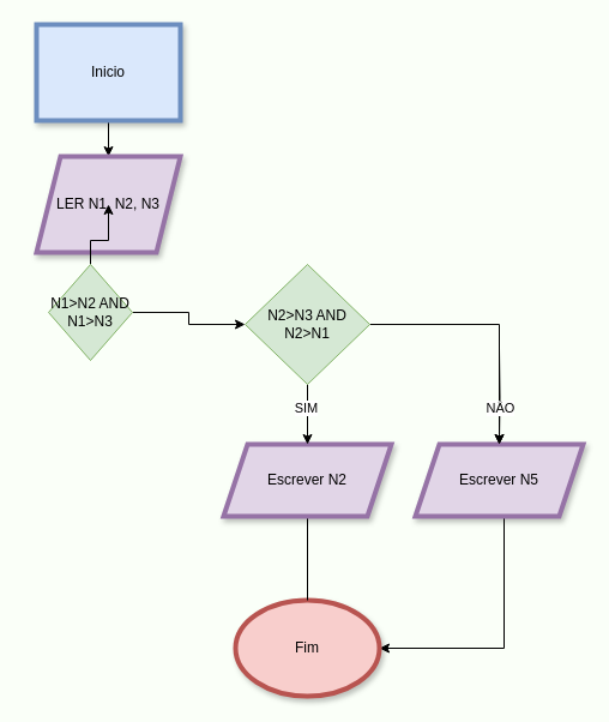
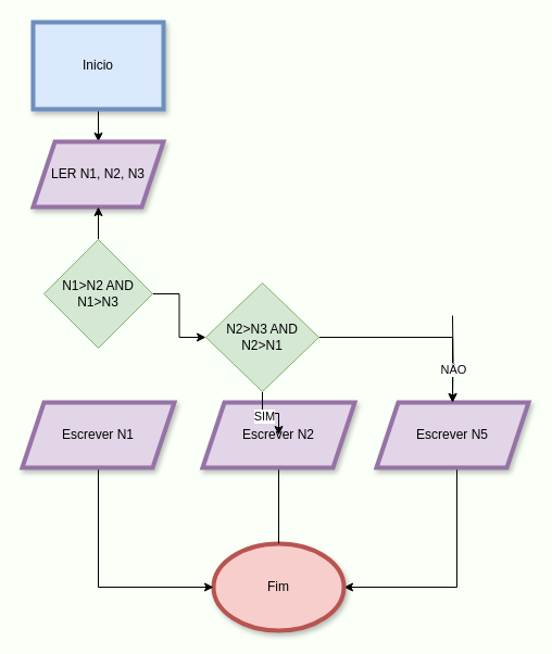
  <mxCell id="0" />
  <mxCell id="1" parent="0" />
  <mxCell id="2" style="edgeStyle=orthogonalEdgeStyle;rounded=0;orthogonalLoop=1;jettySize=auto;html=1;" parent="1" source="3" target="4" edge="1"><mxGeometry relative="1" as="geometry" /></mxCell>
  <mxCell id="3" value="Inicio" style="whiteSpace=wrap;html=1;fillColor=#dae8fc;strokeColor=#6c8ebf;strokeWidth=4;shadow=1;rounded=0;" parent="1" vertex="1"><mxGeometry x="30" y="20" width="120" height="80" as="geometry" /></mxCell>
- <mxCell id="4" value="LER N1, N2, N3" style="shape=parallelogram;perimeter=parallelogramPerimeter;whiteSpace=wrap;html=1;fixedSize=1;fillColor=#e1d5e7;strokeColor=#9673a6;strokeWidth=4;shadow=1;" parent="1" vertex="1"><mxGeometry x="30" y="130" width="120" height="80" as="geometry" /></mxCell>
+ <mxCell id="4" value="LER N1, N2, N3" style="shape=parallelogram;perimeter=parallelogramPerimeter;whiteSpace=wrap;html=1;fixedSize=1;fillColor=#e1d5e7;strokeColor=#9673a6;strokeWidth=4;shadow=1;" parent="1" vertex="1"><mxGeometry x="30" y="130" width="120" height="60" as="geometry" /></mxCell>
  <mxCell id="5" style="edgeStyle=orthogonalEdgeStyle;rounded=0;orthogonalLoop=1;jettySize=auto;html=1;entryX=1;entryY=0.5;entryDx=0;entryDy=0;" edge="1" parent="1" source="6" target="7"><mxGeometry relative="1" as="geometry"><Array as="points"><mxPoint x="420" y="540" /></Array></mxGeometry></mxCell>
  <mxCell id="6" value="Escrever N5" style="shape=parallelogram;perimeter=parallelogramPerimeter;whiteSpace=wrap;html=1;fixedSize=1;fillColor=#e1d5e7;strokeColor=#9673a6;strokeWidth=4;shadow=1;" parent="1" vertex="1"><mxGeometry x="346" y="370" width="140" height="60" as="geometry" /></mxCell>
  <mxCell id="7" value="Fim" style="ellipse;whiteSpace=wrap;html=1;fillColor=#f8cecc;strokeColor=#b85450;strokeWidth=4;shadow=1;" parent="1" vertex="1"><mxGeometry x="196" y="500" width="120" height="80" as="geometry" /></mxCell>
+ <mxCell id="8" style="edgeStyle=orthogonalEdgeStyle;rounded=0;orthogonalLoop=1;jettySize=auto;html=1;entryX=0;entryY=0.5;entryDx=0;entryDy=0;" edge="1" parent="1" source="9" target="7"><mxGeometry relative="1" as="geometry"><Array as="points"><mxPoint x="90" y="540" /></Array></mxGeometry></mxCell>
+ <mxCell id="9" value="Escrever N1" style="shape=parallelogram;perimeter=parallelogramPerimeter;whiteSpace=wrap;html=1;fixedSize=1;fillColor=#e1d5e7;strokeColor=#9673a6;strokeWidth=4;shadow=1;" parent="1" vertex="1"><mxGeometry x="20" y="370" width="140" height="60" as="geometry" /></mxCell>
  <mxCell id="10" value="" style="edgeStyle=orthogonalEdgeStyle;rounded=0;orthogonalLoop=1;jettySize=auto;html=1;entryX=0.5;entryY=0;entryDx=0;entryDy=0;exitX=1;exitY=0.5;exitDx=0;exitDy=0;" edge="1" parent="1" source="20" target="6"><mxGeometry relative="1" as="geometry"><mxPoint x="306" y="250" as="sourcePoint" /><mxPoint x="356" y="260" as="targetPoint" /></mxGeometry></mxCell>
  <mxCell id="11" style="edgeStyle=orthogonalEdgeStyle;rounded=0;orthogonalLoop=1;jettySize=auto;html=1;endArrow=none;" edge="1" parent="1" source="12" target="7"><mxGeometry relative="1" as="geometry" /></mxCell>
  <mxCell id="12" value="Escrever N2" style="shape=parallelogram;perimeter=parallelogramPerimeter;whiteSpace=wrap;html=1;fixedSize=1;fillColor=#e1d5e7;strokeColor=#9673a6;strokeWidth=4;shadow=1;" vertex="1" parent="1"><mxGeometry x="186" y="370" width="140" height="60" as="geometry" /></mxCell>
  <mxCell id="13" value="" style="edgeStyle=orthogonalEdgeStyle;rounded=0;orthogonalLoop=1;jettySize=auto;html=1;" edge="1" parent="1" target="6"><mxGeometry relative="1" as="geometry"><mxPoint x="416" y="290" as="sourcePoint" /></mxGeometry></mxCell>
  <mxCell id="14" value="NÂO" style="edgeLabel;html=1;align=center;verticalAlign=middle;resizable=0;points=[];" vertex="1" connectable="0" parent="13"><mxGeometry x="-0.3" y="1" relative="1" as="geometry"><mxPoint x="-1" y="22" as="offset" /></mxGeometry></mxCell>
  <mxCell id="15" value="" style="edgeStyle=orthogonalEdgeStyle;rounded=0;orthogonalLoop=1;jettySize=auto;html=1;" edge="1" parent="1" source="17" target="20"><mxGeometry relative="1" as="geometry" /></mxCell>
  <mxCell id="16" value="" style="edgeStyle=orthogonalEdgeStyle;rounded=0;orthogonalLoop=1;jettySize=auto;html=1;" edge="1" parent="1" source="17" target="4"><mxGeometry relative="1" as="geometry" /></mxCell>
- <mxCell id="17" value="N1&amp;gt;N2 AND&lt;div&gt;N1&amp;gt;N3&lt;/div&gt;" style="rhombus;whiteSpace=wrap;html=1;fillColor=#d5e8d4;strokeColor=#82b366;" vertex="1" parent="1"><mxGeometry x="40" y="220" width="70" height="80" as="geometry" /></mxCell>
+ <mxCell id="17" value="N1&amp;gt;N2 AND&lt;div&gt;N1&amp;gt;N3&lt;/div&gt;" style="rhombus;whiteSpace=wrap;html=1;fillColor=#d5e8d4;strokeColor=#82b366;" vertex="1" parent="1"><mxGeometry x="40" y="220" width="100" height="100" as="geometry" /></mxCell>
  <mxCell id="18" value="" style="edgeStyle=orthogonalEdgeStyle;rounded=0;orthogonalLoop=1;jettySize=auto;html=1;" edge="1" parent="1" source="20" target="12"><mxGeometry relative="1" as="geometry" /></mxCell>
  <mxCell id="19" value="SIM" style="edgeLabel;html=1;align=center;verticalAlign=middle;resizable=0;points=[];" vertex="1" connectable="0" parent="18"><mxGeometry x="-0.24" y="-2" relative="1" as="geometry"><mxPoint as="offset" /></mxGeometry></mxCell>
- <mxCell id="20" value="N2&amp;gt;N3 AND&lt;div&gt;N2&amp;gt;N1&lt;/div&gt;" style="rhombus;whiteSpace=wrap;html=1;fillColor=#d5e8d4;strokeColor=#82b366;" vertex="1" parent="1"><mxGeometry x="204" y="220" width="104" height="100" as="geometry" /></mxCell>
+ <mxCell id="20" value="N2&amp;gt;N3 AND&lt;div&gt;N2&amp;gt;N1&lt;/div&gt;" style="rhombus;whiteSpace=wrap;html=1;fillColor=#d5e8d4;strokeColor=#82b366;" vertex="1" parent="1"><mxGeometry x="189" y="260" width="104" height="100" as="geometry" /></mxCell>
